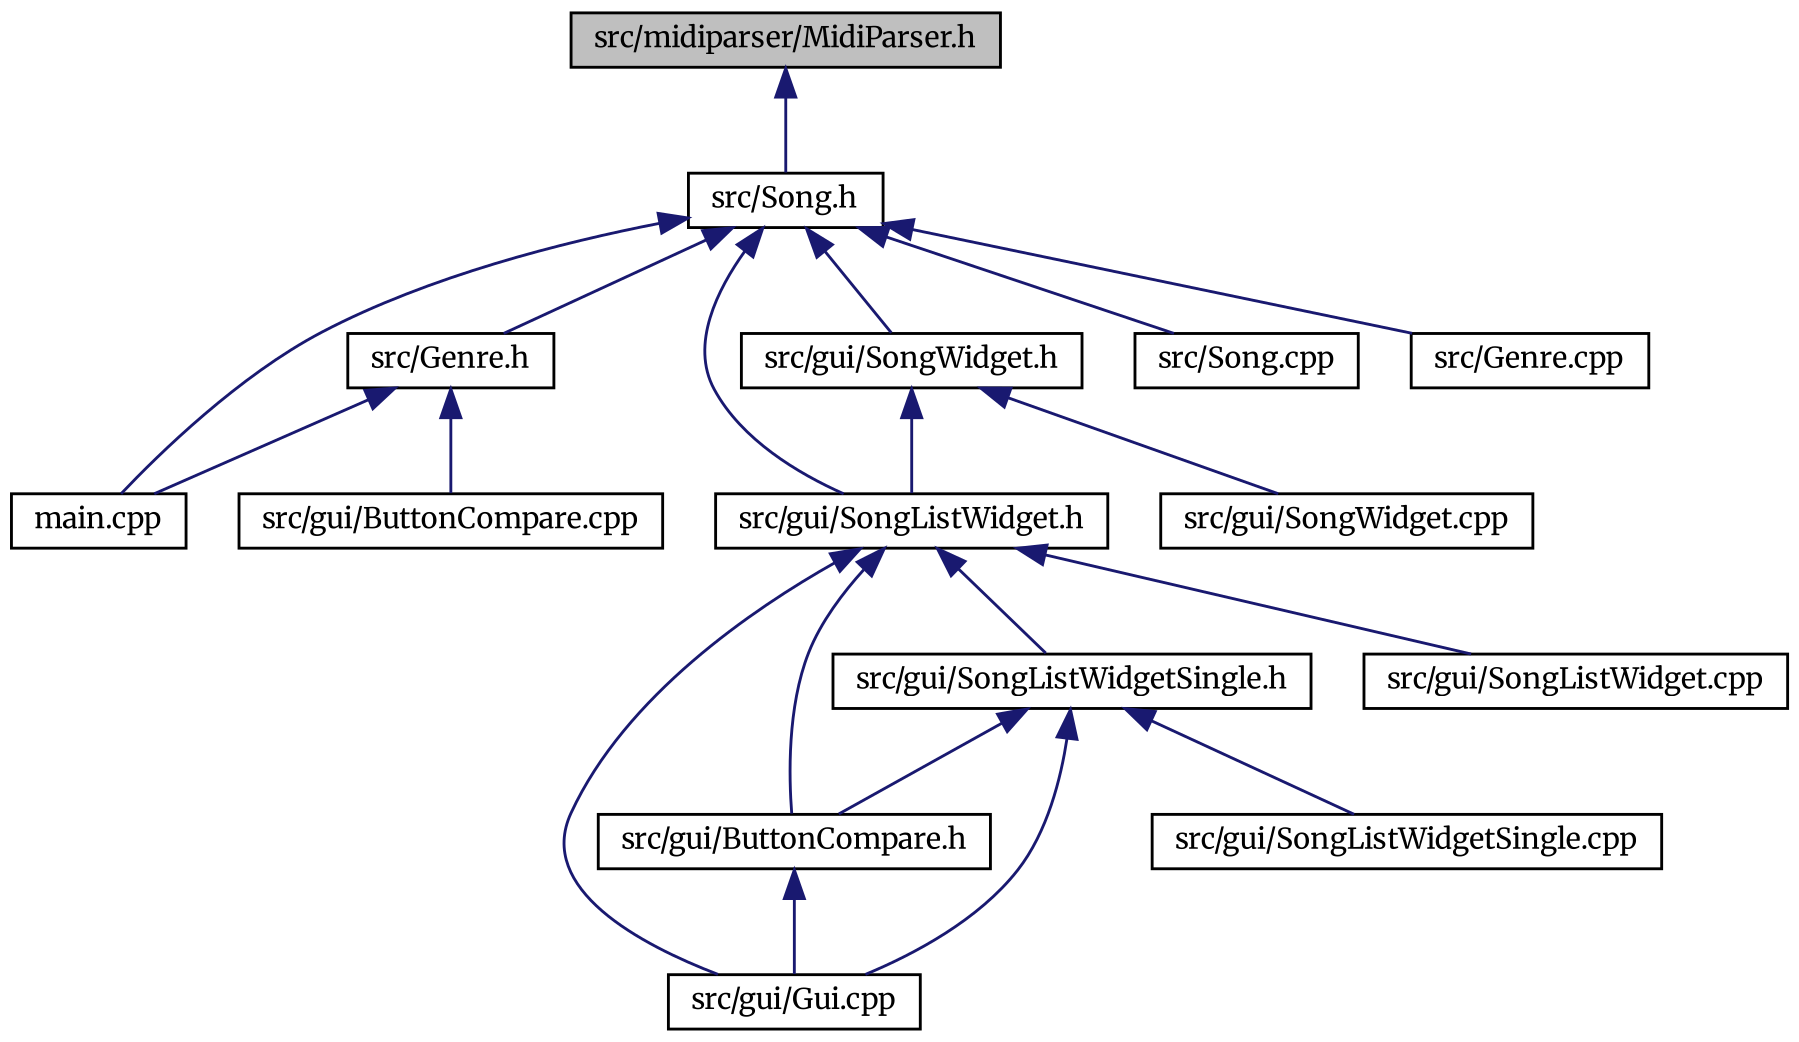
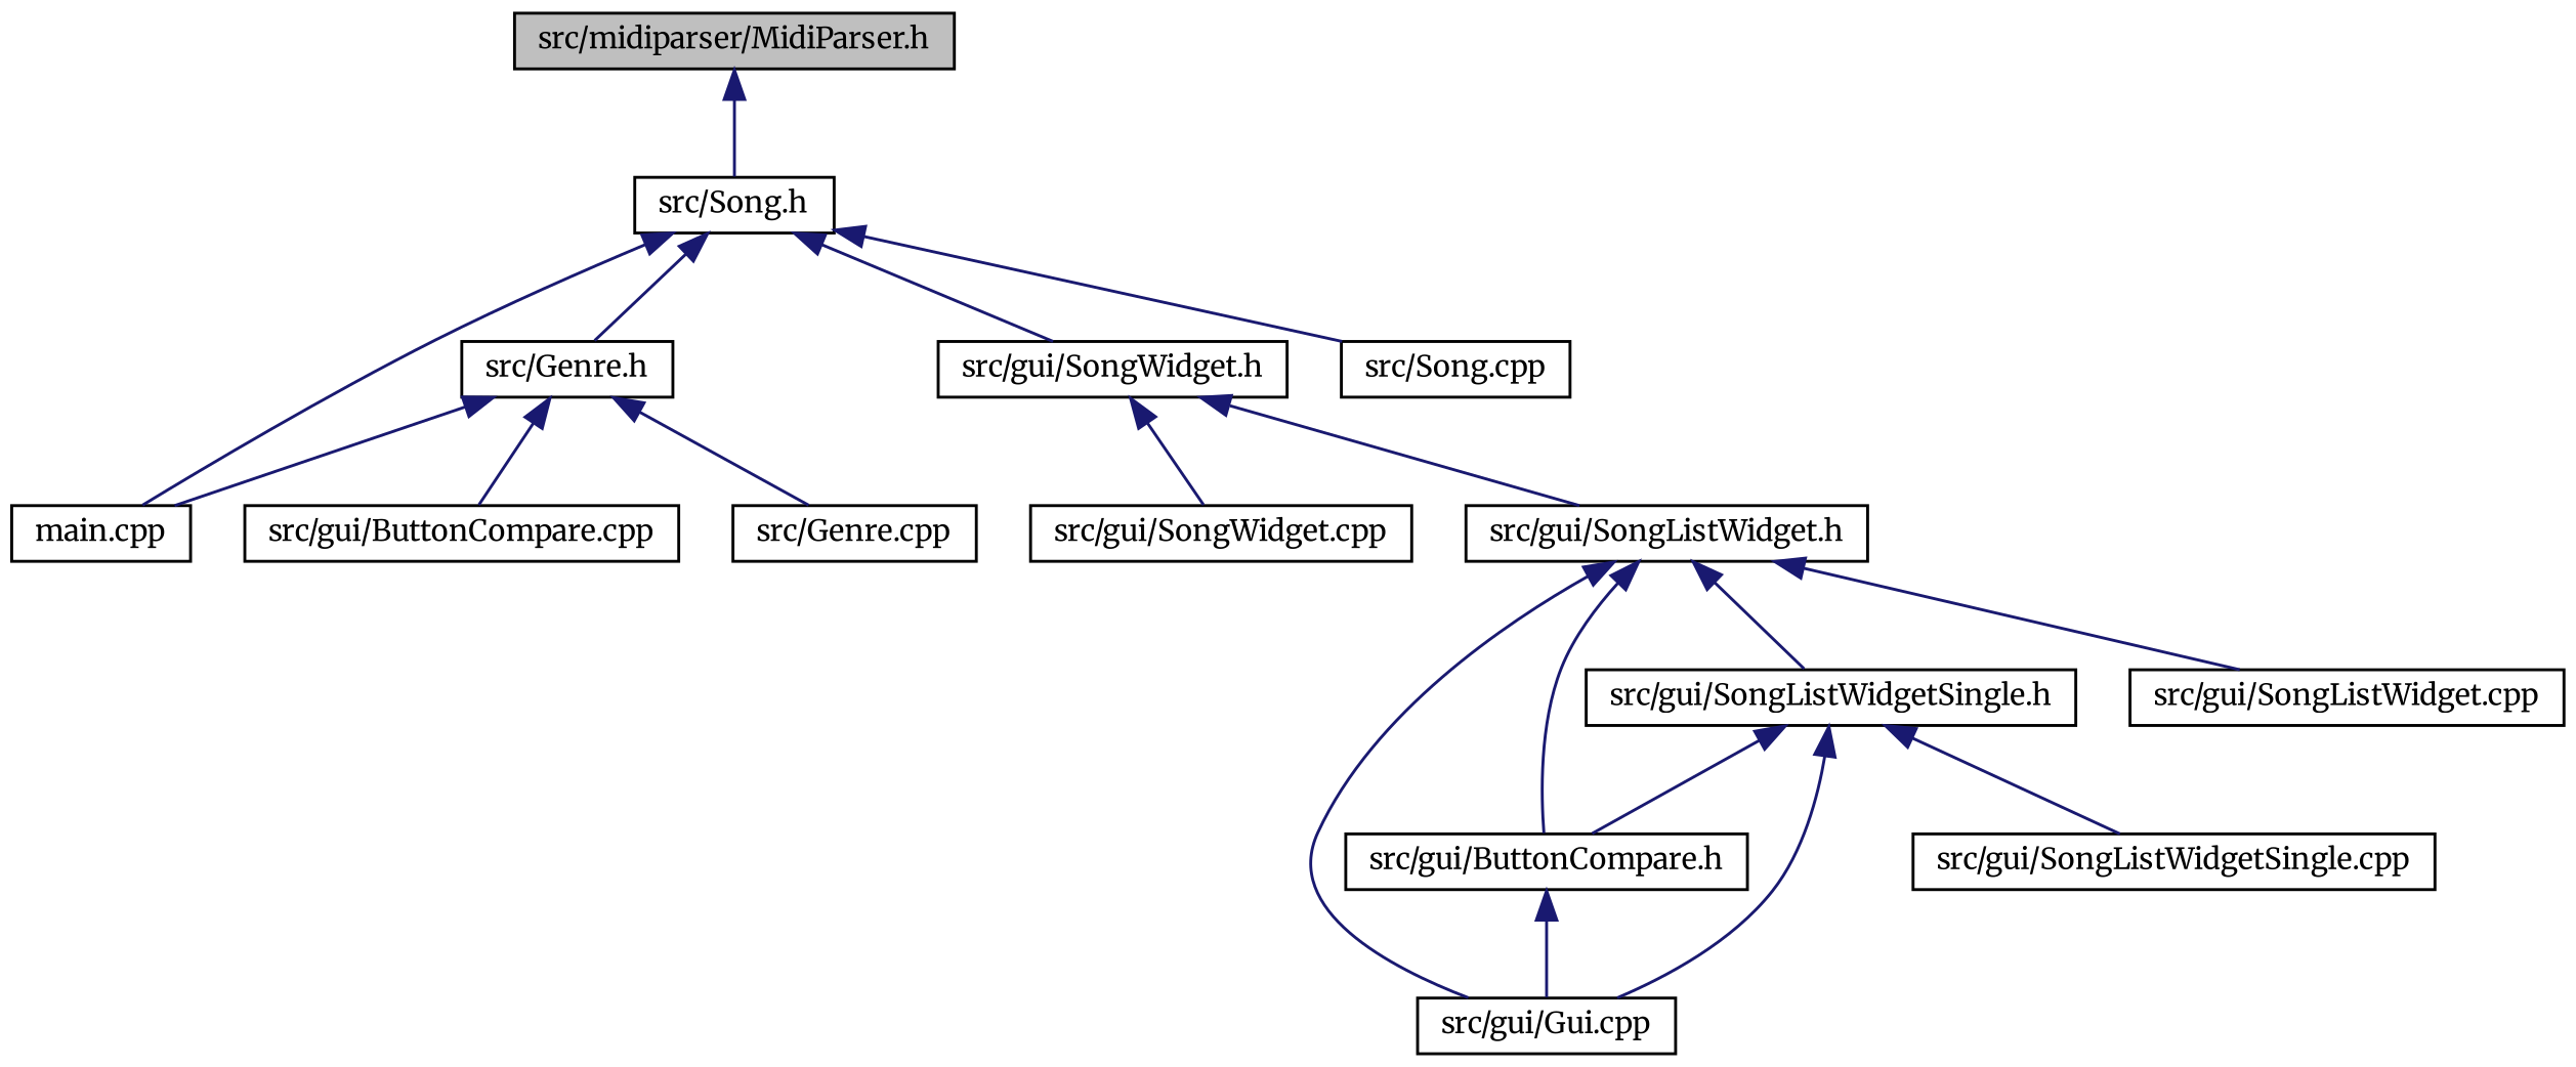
  digraph {
    fontname=Merriweather
    node [color=black fillcolor=white fontname=Merriweather fontsize=10 shape=record style=filled]
    edge [color=midnightblue dir=back fontname=Merriweather fontsize=10 labelfontname=Helvetica labelfontsize=10 style=solid]
    n1 [fillcolor=grey75 fontcolor=black height=0.2 label="src/midiparser/MidiParser.h" width=0.4]
    n2 [height=0.2 label="src/Song.h" width=0.4]
    n3 [height=0.2 label="main.cpp" width=0.4]
    n4 [height=0.2 label="src/Genre.h" width=0.4]
    n5 [height=0.2 label="src/gui/SongListWidget.h" width=0.4]
    n6 [height=0.2 label="src/gui/SongWidget.h" width=0.4]
    n7 [height=0.2 label="src/Song.cpp" width=0.4]
    n8 [height=0.2 label="src/Genre.cpp" width=0.4]
    n9 [height=0.2 label="src/gui/ButtonCompare.cpp" width=0.4]
    n10 [height=0.2 label="src/gui/ButtonCompare.h" width=0.4]
    n11 [height=0.2 label="src/gui/Gui.cpp" width=0.4]
    n12 [height=0.2 label="src/gui/SongListWidgetSingle.h" width=0.4]
    n13 [height=0.2 label="src/gui/SongListWidget.cpp" width=0.4]
    n14 [height=0.2 label="src/gui/SongWidget.cpp" width=0.4]
    n15 [height=0.2 label="src/gui/SongListWidgetSingle.cpp" width=0.4]
    n1 -> n2
    n2 -> n3
    n2 -> n4
-   n2 -> n5
    n2 -> n6
    n2 -> n7
    n4 -> n3
-   n2 -> n8
+   n4 -> n8
    n4 -> n9
    n5 -> n10
    n5 -> n11
    n5 -> n12
    n5 -> n13
    n6 -> n5
    n6 -> n14
    n10 -> n11
    n12 -> n10
    n12 -> n11
    n12 -> n15
  }
